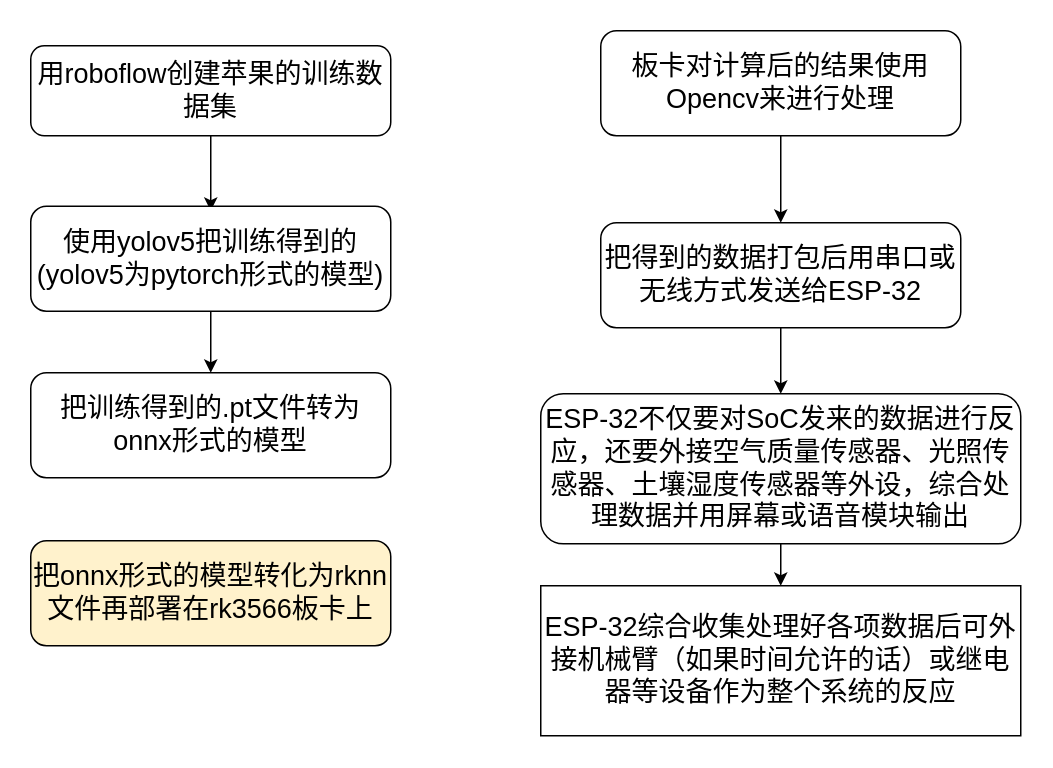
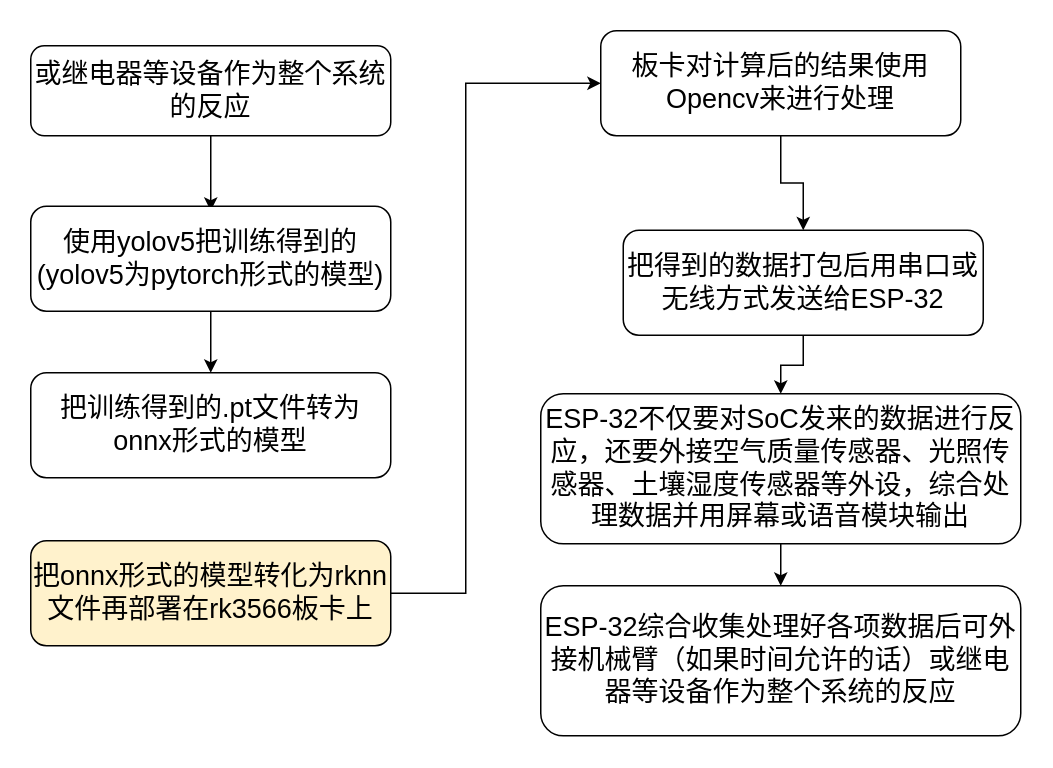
  <mxCell id="0" />
  <mxCell id="1" parent="0" />
  <mxCell id="2" style="edgeStyle=orthogonalEdgeStyle;rounded=0;orthogonalLoop=1;jettySize=auto;html=1;flowAnimation=0;shadow=0;" edge="1" parent="1" source="3"><mxGeometry relative="1" as="geometry"><mxPoint x="140" y="140" as="targetPoint" /></mxGeometry></mxCell>
- <mxCell id="3" value="&lt;font style=&quot;font-size: 18px;&quot;&gt;用roboflow创建苹果的训练数据集&lt;/font&gt;" style="rounded=1;whiteSpace=wrap;html=1;" vertex="1" parent="1"><mxGeometry x="20" y="30" width="240" height="60" as="geometry" /></mxCell>
+ <mxCell id="3" value="&lt;font style=&quot;font-size: 18px;&quot;&gt;或继电器等设备作为整个系统的反应&lt;/font&gt;" style="rounded=1;whiteSpace=wrap;html=1;" vertex="1" parent="1"><mxGeometry x="20" y="30" width="240" height="60" as="geometry" /></mxCell>
  <mxCell id="4" value="" style="edgeStyle=orthogonalEdgeStyle;rounded=0;orthogonalLoop=1;jettySize=auto;html=1;" edge="1" parent="1" source="5" target="6"><mxGeometry relative="1" as="geometry" /></mxCell>
  <mxCell id="5" value="&lt;font style=&quot;font-size: 18px;&quot;&gt;使用yolov5把训练得到的(yolov5为pytorch形式的模型)&lt;/font&gt;" style="rounded=1;whiteSpace=wrap;html=1;" vertex="1" parent="1"><mxGeometry x="20" y="137" width="240" height="70" as="geometry" /></mxCell>
  <mxCell id="6" value="&lt;span style=&quot;font-size: 18px;&quot;&gt;把训练得到的.pt文件转为onnx形式的模型&lt;/span&gt;" style="rounded=1;whiteSpace=wrap;html=1;" vertex="1" parent="1"><mxGeometry x="20" y="248" width="240" height="70" as="geometry" /></mxCell>
+ <mxCell id="7" value="" style="edgeStyle=orthogonalEdgeStyle;rounded=0;orthogonalLoop=1;jettySize=auto;html=1;" edge="1" parent="1" source="8" target="10"><mxGeometry relative="1" as="geometry"><Array as="points"><mxPoint x="310" y="395" /><mxPoint x="310" y="55" /></Array></mxGeometry></mxCell>
  <mxCell id="8" value="&lt;span style=&quot;font-size: 18px;&quot;&gt;把onnx形式的模型转化为rknn文件再部署在rk3566板卡上&lt;/span&gt;" style="rounded=1;whiteSpace=wrap;html=1;fillColor=#fff2cc;" vertex="1" parent="1"><mxGeometry x="20" y="360" width="240" height="70" as="geometry" /></mxCell>
  <mxCell id="9" value="" style="edgeStyle=orthogonalEdgeStyle;rounded=0;orthogonalLoop=1;jettySize=auto;html=1;" edge="1" parent="1" source="10" target="12"><mxGeometry relative="1" as="geometry" /></mxCell>
  <mxCell id="10" value="&lt;span style=&quot;font-size: 18px;&quot;&gt;板卡对计算后的结果使用Opencv来进行处理&lt;/span&gt;" style="rounded=1;whiteSpace=wrap;html=1;" vertex="1" parent="1"><mxGeometry x="400" y="20" width="240" height="70" as="geometry" /></mxCell>
  <mxCell id="11" value="" style="edgeStyle=orthogonalEdgeStyle;rounded=0;orthogonalLoop=1;jettySize=auto;html=1;" edge="1" parent="1" source="12" target="14"><mxGeometry relative="1" as="geometry" /></mxCell>
- <mxCell id="12" value="&lt;span style=&quot;font-size: 18px;&quot;&gt;把得到的数据打包后用串口或无线方式发送给ESP-32&lt;/span&gt;" style="rounded=1;whiteSpace=wrap;html=1;" vertex="1" parent="1"><mxGeometry x="400" y="148" width="240" height="70" as="geometry" /></mxCell>
+ <mxCell id="12" value="&lt;span style=&quot;font-size: 18px;&quot;&gt;把得到的数据打包后用串口或无线方式发送给ESP-32&lt;/span&gt;" style="rounded=1;whiteSpace=wrap;html=1;" vertex="1" parent="1"><mxGeometry x="415" y="153" width="240" height="70" as="geometry" /></mxCell>
  <mxCell id="13" value="" style="edgeStyle=orthogonalEdgeStyle;rounded=0;orthogonalLoop=1;jettySize=auto;html=1;" edge="1" parent="1" source="14" target="15"><mxGeometry relative="1" as="geometry" /></mxCell>
  <mxCell id="14" value="&lt;span style=&quot;font-size: 18px;&quot;&gt;ESP-32不仅要对SoC发来的数据进行反应，还要外接空气质量传感器、光照传感器、土壤湿度传感器等外设，综合处理数据并用屏幕或语音模块输出&lt;/span&gt;" style="rounded=1;whiteSpace=wrap;html=1;" vertex="1" parent="1"><mxGeometry x="360" y="262" width="320" height="100" as="geometry" /></mxCell>
- <mxCell id="15" value="&lt;span style=&quot;font-size: 18px;&quot;&gt;ESP-32综合收集处理好各项数据后可外接机械臂（如果时间允许的话）或继电器等设备作为整个系统的反应&lt;/span&gt;" style="whiteSpace=wrap;html=1;rounded=0;" vertex="1" parent="1"><mxGeometry x="360" y="390" width="320" height="100" as="geometry" /></mxCell>
+ <mxCell id="15" value="&lt;span style=&quot;font-size: 18px;&quot;&gt;ESP-32综合收集处理好各项数据后可外接机械臂（如果时间允许的话）或继电器等设备作为整个系统的反应&lt;/span&gt;" style="rounded=1;whiteSpace=wrap;html=1;" vertex="1" parent="1"><mxGeometry x="360" y="390" width="320" height="100" as="geometry" /></mxCell>
